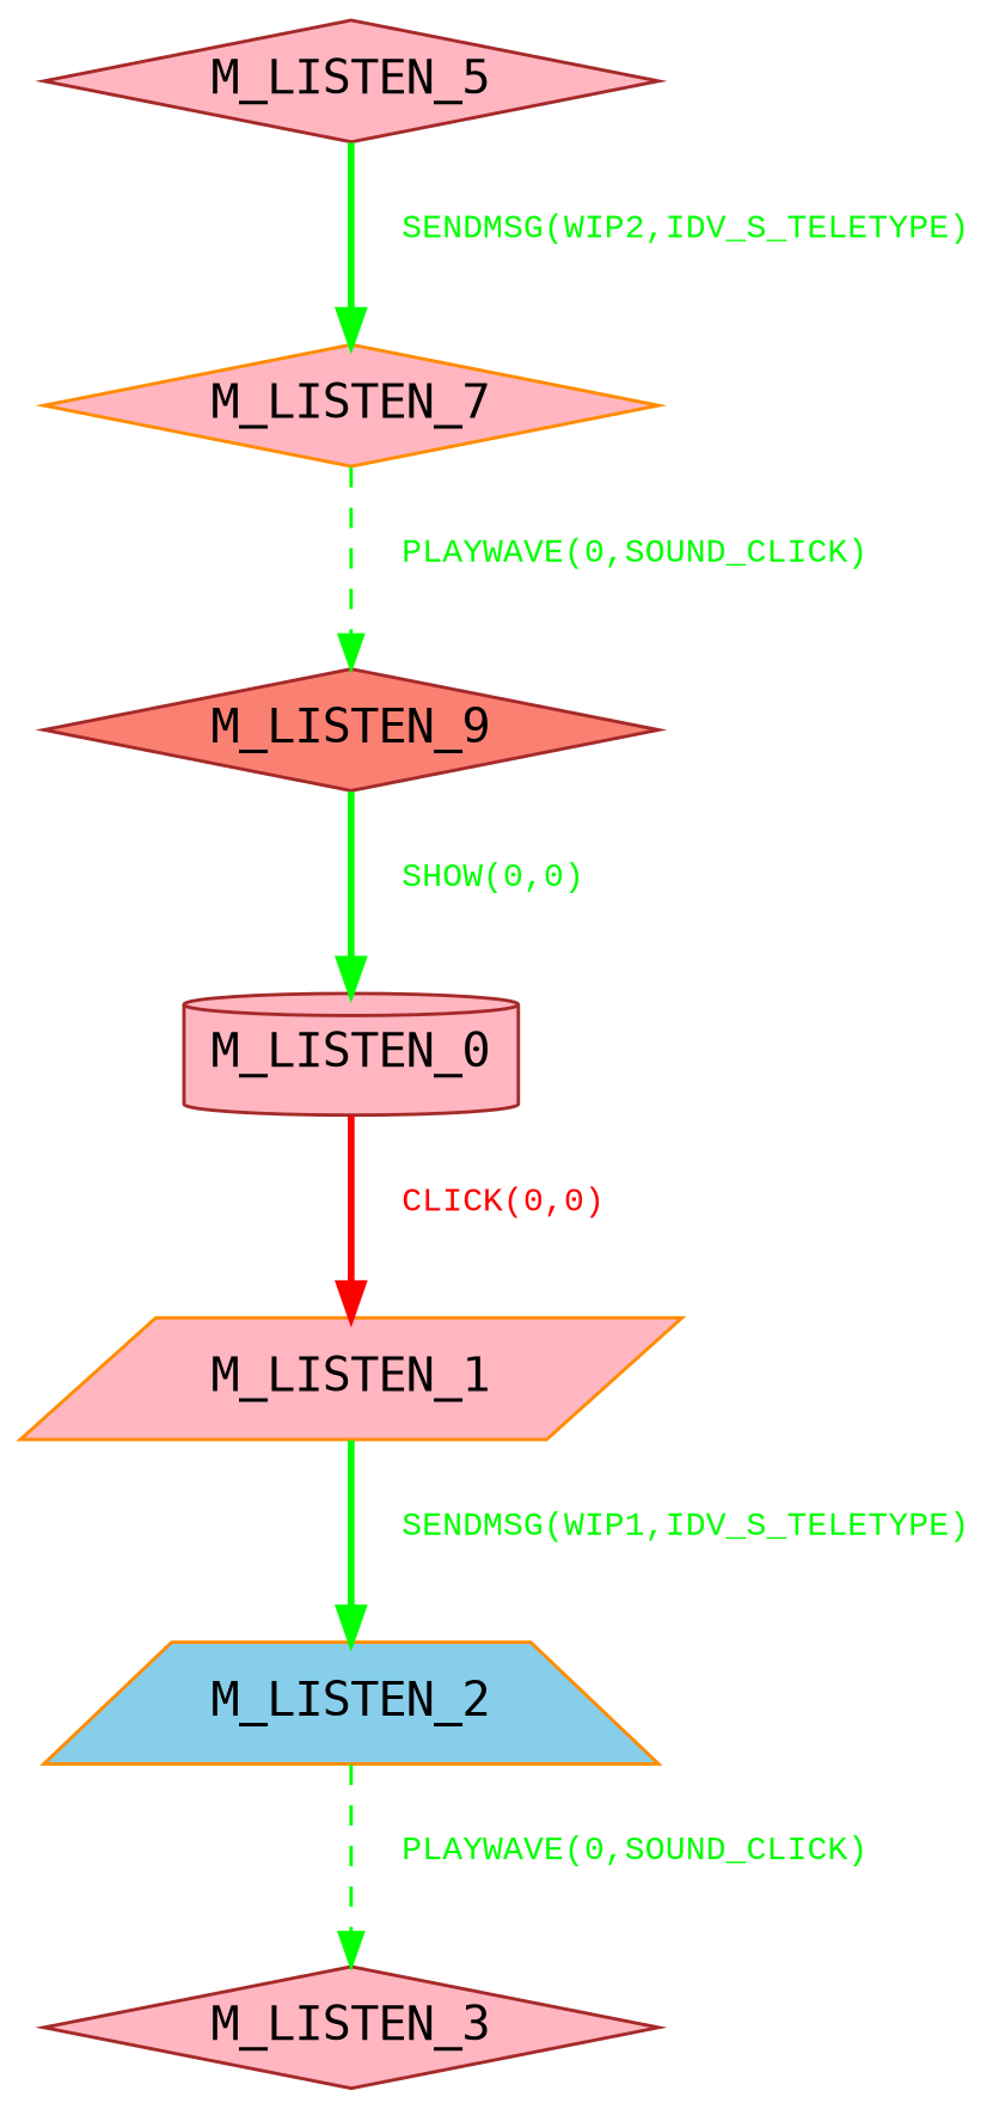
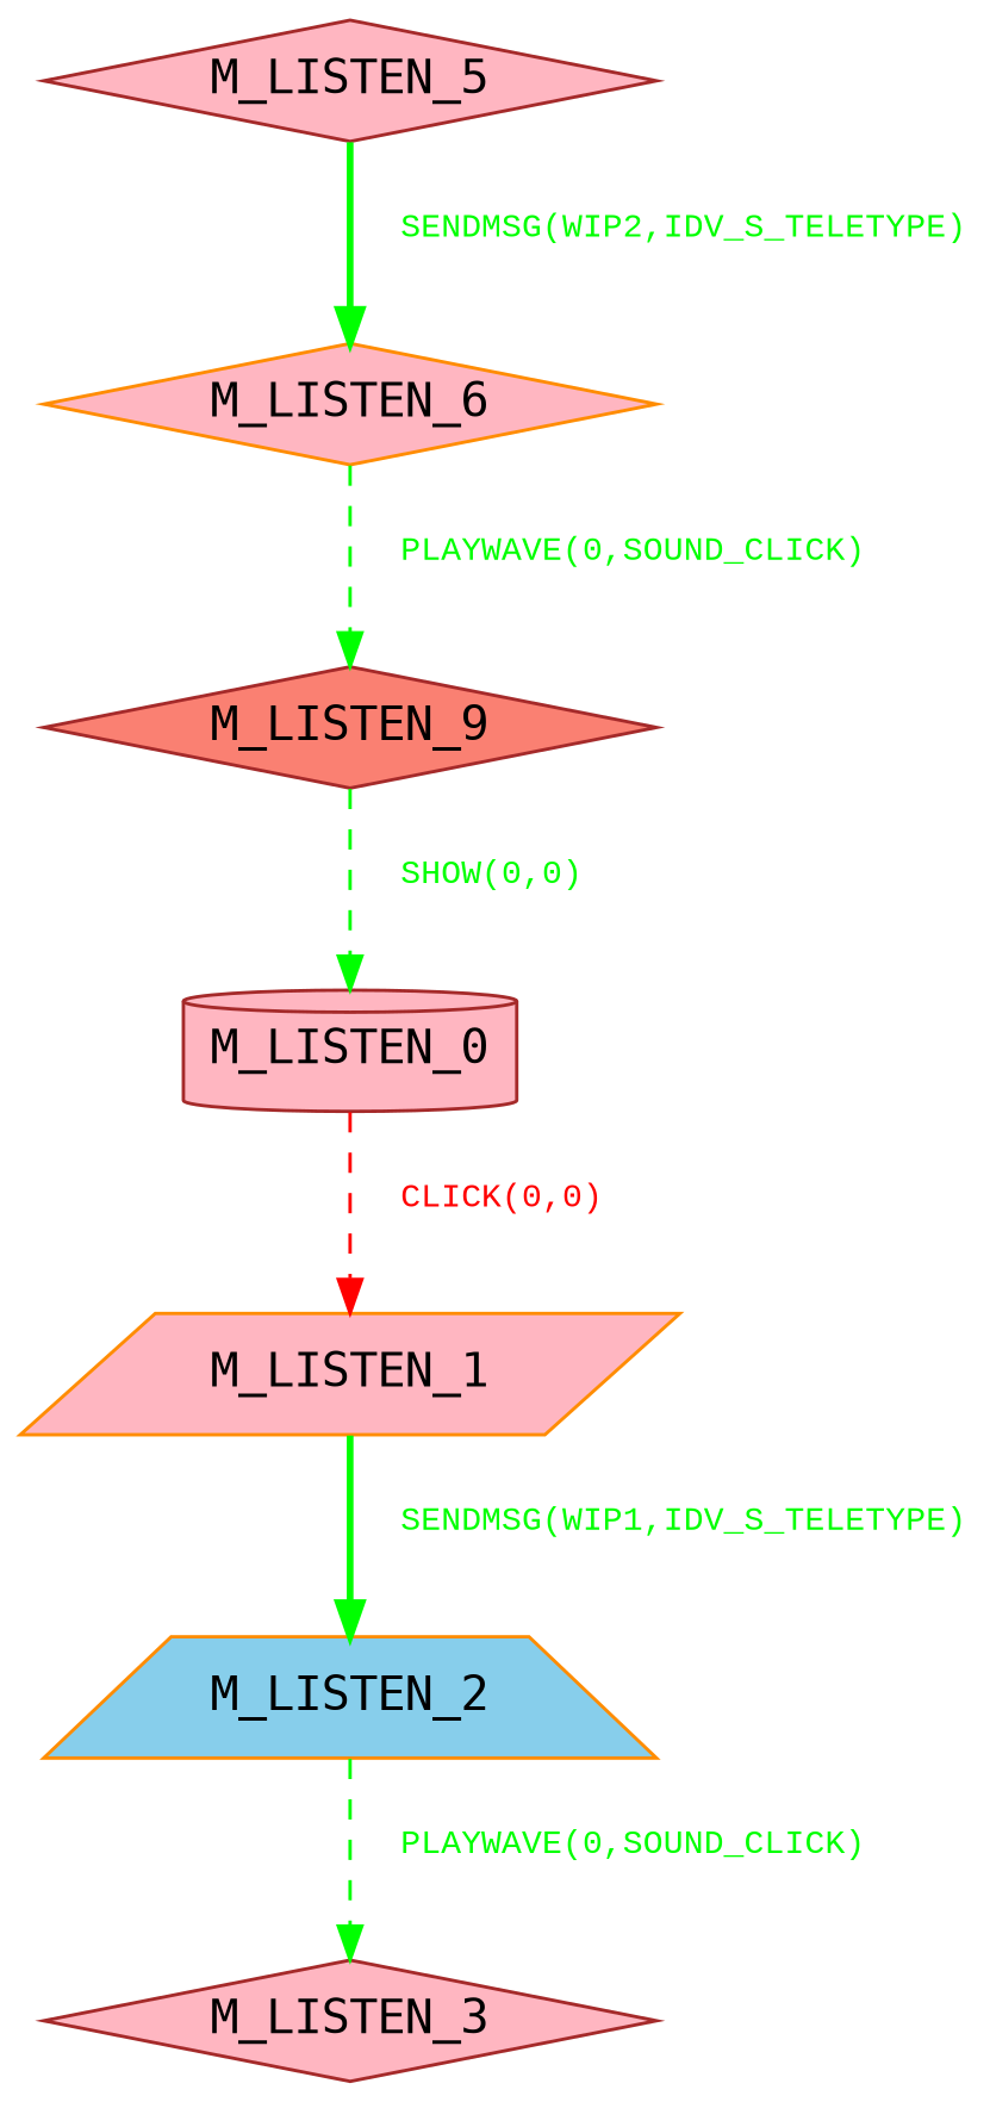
  digraph {
    fontname="DejaVu Sans Mono"
    node [color=brown fillcolor=lightpink fontname="DejaVu Sans Mono" shape=diamond style=filled]
    edge [color=green fontcolor=green fontname="DejaVu Sans Mono" style=bold]
    M_LISTEN_0 [shape=cylinder]
    M_LISTEN_1 [color=darkorange shape=parallelogram]
    M_LISTEN_2 [color=darkorange fillcolor=skyblue shape=trapezium]
    M_LISTEN_3
-   M_LISTEN_6 [color=darkorange label=M_LISTEN_7]
+   M_LISTEN_6 [color=darkorange]
    M_LISTEN_5
    n7 [fillcolor=salmon label=M_LISTEN_9]
-   M_LISTEN_0 -> M_LISTEN_1 [color=red fontcolor=red label=< <font face="Courier New" point-size="10"> CLICK(0,0)<br/> </font>>]
+   M_LISTEN_0 -> M_LISTEN_1 [color=red fontcolor=red label=< <font face="Courier New" point-size="10"> CLICK(0,0)<br/> </font>> style=dashed]
    M_LISTEN_1 -> M_LISTEN_2 [label=< <font face="Courier New" point-size="10"> SENDMSG(WIP1,IDV_S_TELETYPE)<br/> </font>>]
    M_LISTEN_2 -> M_LISTEN_3 [label=< <font face="Courier New" point-size="10"> PLAYWAVE(0,SOUND_CLICK)<br/> </font>> style=dashed]
    M_LISTEN_6 -> n7 [label=< <font face="Courier New" point-size="10"> PLAYWAVE(0,SOUND_CLICK)<br/> </font>> style=dashed]
    M_LISTEN_5 -> M_LISTEN_6 [label=< <font face="Courier New" point-size="10"> SENDMSG(WIP2,IDV_S_TELETYPE)<br/> </font>>]
-   n7 -> M_LISTEN_0 [label=< <font face="Courier New" point-size="10"> SHOW(0,0)<br/> </font>>]
+   n7 -> M_LISTEN_0 [label=< <font face="Courier New" point-size="10"> SHOW(0,0)<br/> </font>> style=dashed]
  }
